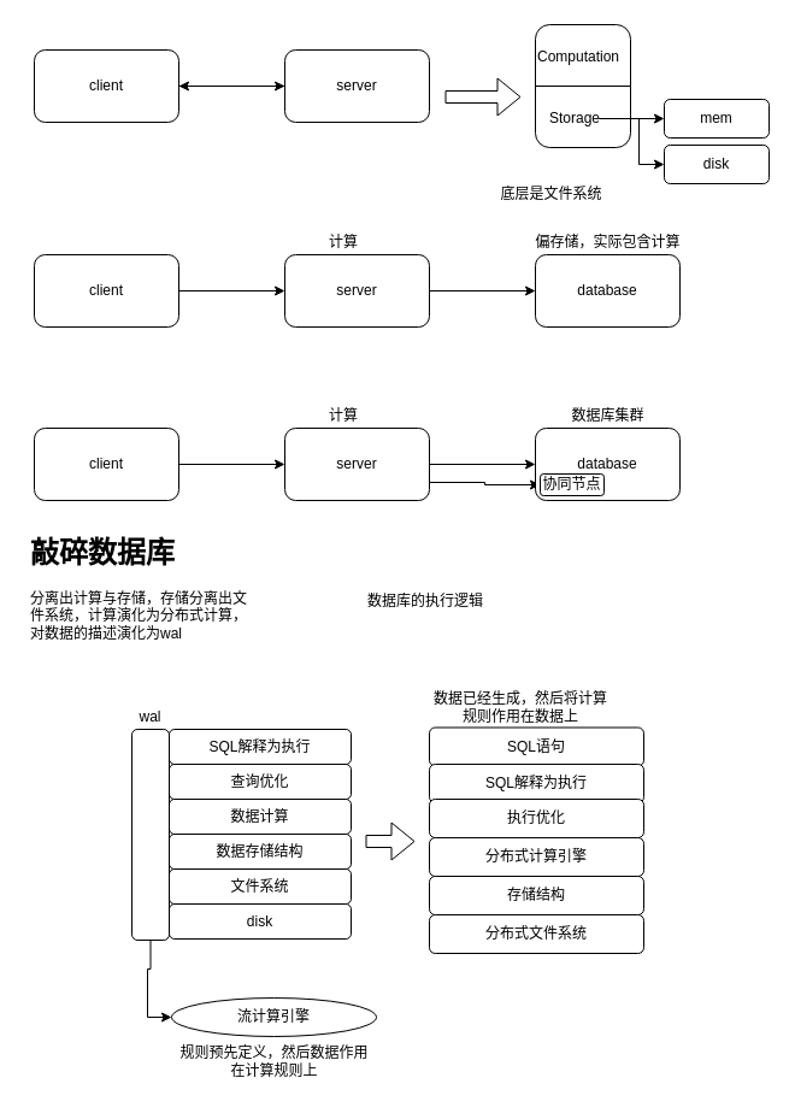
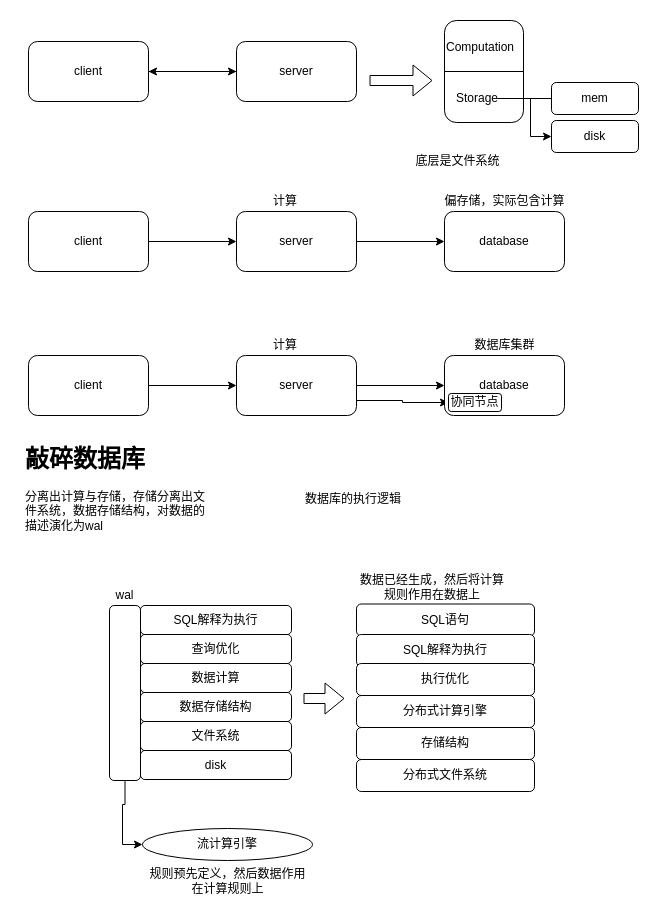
  <mxCell id="0" />
  <mxCell id="1" parent="0" />
  <mxCell id="2" style="edgeStyle=orthogonalEdgeStyle;rounded=0;orthogonalLoop=1;jettySize=auto;html=1;entryX=0;entryY=0.5;entryDx=0;entryDy=0;" edge="1" parent="1" source="3" target="5"><mxGeometry relative="1" as="geometry" /></mxCell>
  <mxCell id="3" value="client" style="rounded=1;whiteSpace=wrap;html=1;" vertex="1" parent="1"><mxGeometry x="28" y="41" width="120" height="60" as="geometry" /></mxCell>
  <mxCell id="4" style="edgeStyle=orthogonalEdgeStyle;rounded=0;orthogonalLoop=1;jettySize=auto;html=1;" edge="1" parent="1" source="5" target="3"><mxGeometry relative="1" as="geometry" /></mxCell>
  <mxCell id="5" value="server" style="rounded=1;whiteSpace=wrap;html=1;" vertex="1" parent="1"><mxGeometry x="236" y="41" width="120" height="60" as="geometry" /></mxCell>
  <mxCell id="6" value="" style="rounded=1;whiteSpace=wrap;html=1;" vertex="1" parent="1"><mxGeometry x="444" y="20" width="79" height="102" as="geometry" /></mxCell>
  <mxCell id="7" value="" style="endArrow=none;html=1;exitX=0;exitY=0.5;exitDx=0;exitDy=0;entryX=1;entryY=0.5;entryDx=0;entryDy=0;" edge="1" parent="1" source="6" target="6"><mxGeometry width="50" height="50" relative="1" as="geometry"><mxPoint x="371" y="213" as="sourcePoint" /><mxPoint x="421" y="163" as="targetPoint" /></mxGeometry></mxCell>
  <mxCell id="8" value="Computation" style="text;html=1;strokeColor=none;fillColor=none;align=center;verticalAlign=middle;whiteSpace=wrap;rounded=0;" vertex="1" parent="1"><mxGeometry x="460" y="37" width="40" height="20" as="geometry" /></mxCell>
- <mxCell id="9" style="edgeStyle=orthogonalEdgeStyle;rounded=0;orthogonalLoop=1;jettySize=auto;html=1;entryX=0;entryY=0.5;entryDx=0;entryDy=0;" edge="1" parent="1" source="11" target="12"><mxGeometry relative="1" as="geometry" /></mxCell>
+ <mxCell id="9" style="edgeStyle=orthogonalEdgeStyle;rounded=0;orthogonalLoop=1;jettySize=auto;html=1;entryX=0;entryY=0.5;entryDx=0;entryDy=0;endArrow=none;" edge="1" parent="1" source="11" target="12"><mxGeometry relative="1" as="geometry" /></mxCell>
  <mxCell id="10" style="edgeStyle=orthogonalEdgeStyle;rounded=0;orthogonalLoop=1;jettySize=auto;html=1;entryX=0;entryY=0.5;entryDx=0;entryDy=0;" edge="1" parent="1" source="11" target="13"><mxGeometry relative="1" as="geometry"><Array as="points"><mxPoint x="530" y="98" /><mxPoint x="530" y="136" /></Array></mxGeometry></mxCell>
  <mxCell id="11" value="Storage" style="text;html=1;strokeColor=none;fillColor=none;align=center;verticalAlign=middle;whiteSpace=wrap;rounded=0;" vertex="1" parent="1"><mxGeometry x="457" y="88" width="40" height="20" as="geometry" /></mxCell>
  <mxCell id="12" value="mem" style="rounded=1;whiteSpace=wrap;html=1;" vertex="1" parent="1"><mxGeometry x="551" y="82" width="87" height="32" as="geometry" /></mxCell>
  <mxCell id="13" value="disk" style="rounded=1;whiteSpace=wrap;html=1;" vertex="1" parent="1"><mxGeometry x="551" y="120" width="87" height="32" as="geometry" /></mxCell>
  <mxCell id="14" value="" style="shape=flexArrow;endArrow=classic;html=1;" edge="1" parent="1"><mxGeometry width="50" height="50" relative="1" as="geometry"><mxPoint x="369" y="80" as="sourcePoint" /><mxPoint x="432" y="80" as="targetPoint" /></mxGeometry></mxCell>
  <mxCell id="15" style="edgeStyle=orthogonalEdgeStyle;rounded=0;orthogonalLoop=1;jettySize=auto;html=1;entryX=0;entryY=0.5;entryDx=0;entryDy=0;" edge="1" parent="1" source="16" target="18"><mxGeometry relative="1" as="geometry" /></mxCell>
  <mxCell id="16" value="client" style="rounded=1;whiteSpace=wrap;html=1;" vertex="1" parent="1"><mxGeometry x="28" y="211" width="120" height="60" as="geometry" /></mxCell>
  <mxCell id="17" style="edgeStyle=orthogonalEdgeStyle;rounded=0;orthogonalLoop=1;jettySize=auto;html=1;entryX=0;entryY=0.5;entryDx=0;entryDy=0;" edge="1" parent="1" source="18" target="19"><mxGeometry relative="1" as="geometry" /></mxCell>
  <mxCell id="18" value="server" style="rounded=1;whiteSpace=wrap;html=1;" vertex="1" parent="1"><mxGeometry x="236" y="211" width="120" height="60" as="geometry" /></mxCell>
  <mxCell id="19" value="database" style="rounded=1;whiteSpace=wrap;html=1;" vertex="1" parent="1"><mxGeometry x="444" y="211" width="120" height="60" as="geometry" /></mxCell>
  <mxCell id="20" value="计算" style="text;html=1;strokeColor=none;fillColor=none;align=center;verticalAlign=middle;whiteSpace=wrap;rounded=0;" vertex="1" parent="1"><mxGeometry x="265" y="191" width="40" height="20" as="geometry" /></mxCell>
  <mxCell id="21" value="偏存储，实际包含计算" style="text;html=1;strokeColor=none;fillColor=none;align=center;verticalAlign=middle;whiteSpace=wrap;rounded=0;" vertex="1" parent="1"><mxGeometry x="441.5" y="191" width="125" height="20" as="geometry" /></mxCell>
  <mxCell id="22" value="底层是文件系统" style="text;html=1;strokeColor=none;fillColor=none;align=center;verticalAlign=middle;whiteSpace=wrap;rounded=0;" vertex="1" parent="1"><mxGeometry x="409" y="151" width="97" height="20" as="geometry" /></mxCell>
  <mxCell id="23" style="edgeStyle=orthogonalEdgeStyle;rounded=0;orthogonalLoop=1;jettySize=auto;html=1;entryX=0;entryY=0.5;entryDx=0;entryDy=0;" edge="1" parent="1" source="24" target="27"><mxGeometry relative="1" as="geometry" /></mxCell>
  <mxCell id="24" value="client" style="rounded=1;whiteSpace=wrap;html=1;" vertex="1" parent="1"><mxGeometry x="28" y="355" width="120" height="60" as="geometry" /></mxCell>
  <mxCell id="25" style="edgeStyle=orthogonalEdgeStyle;rounded=0;orthogonalLoop=1;jettySize=auto;html=1;entryX=0;entryY=0.5;entryDx=0;entryDy=0;" edge="1" parent="1" source="27" target="28"><mxGeometry relative="1" as="geometry" /></mxCell>
  <mxCell id="26" style="edgeStyle=orthogonalEdgeStyle;rounded=0;orthogonalLoop=1;jettySize=auto;html=1;exitX=1;exitY=0.75;exitDx=0;exitDy=0;entryX=0;entryY=0.5;entryDx=0;entryDy=0;" edge="1" parent="1" source="27" target="31"><mxGeometry relative="1" as="geometry" /></mxCell>
  <mxCell id="27" value="server" style="rounded=1;whiteSpace=wrap;html=1;" vertex="1" parent="1"><mxGeometry x="236" y="355" width="120" height="60" as="geometry" /></mxCell>
  <mxCell id="28" value="database" style="rounded=1;whiteSpace=wrap;html=1;" vertex="1" parent="1"><mxGeometry x="444" y="355" width="120" height="60" as="geometry" /></mxCell>
  <mxCell id="29" value="计算" style="text;html=1;strokeColor=none;fillColor=none;align=center;verticalAlign=middle;whiteSpace=wrap;rounded=0;" vertex="1" parent="1"><mxGeometry x="265" y="335" width="40" height="20" as="geometry" /></mxCell>
  <mxCell id="30" value="数据库集群" style="text;html=1;strokeColor=none;fillColor=none;align=center;verticalAlign=middle;whiteSpace=wrap;rounded=0;" vertex="1" parent="1"><mxGeometry x="441.5" y="335" width="125" height="20" as="geometry" /></mxCell>
  <mxCell id="31" value="协同节点" style="rounded=1;whiteSpace=wrap;html=1;" vertex="1" parent="1"><mxGeometry x="448" y="393" width="53" height="18" as="geometry" /></mxCell>
- <mxCell id="32" value="&lt;h1&gt;敲碎数据库&lt;/h1&gt;&lt;p&gt;分离出计算与存储，存储分离出文件系统，计算演化为分布式计算，对数据的描述演化为wal&lt;/p&gt;" style="text;html=1;strokeColor=none;fillColor=none;spacing=5;spacingTop=-20;whiteSpace=wrap;overflow=hidden;rounded=0;" vertex="1" parent="1"><mxGeometry x="20" y="439" width="190" height="102" as="geometry" /></mxCell>
+ <mxCell id="32" value="&lt;h1&gt;敲碎数据库&lt;/h1&gt;&lt;p&gt;分离出计算与存储，存储分离出文件系统，数据存储结构，对数据的描述演化为wal&lt;/p&gt;" style="text;html=1;strokeColor=none;fillColor=none;spacing=5;spacingTop=-20;whiteSpace=wrap;overflow=hidden;rounded=0;" vertex="1" parent="1"><mxGeometry x="20" y="439" width="190" height="102" as="geometry" /></mxCell>
  <mxCell id="33" value="分布式文件系统" style="rounded=1;whiteSpace=wrap;html=1;" vertex="1" parent="1"><mxGeometry x="356" y="759" width="178" height="32" as="geometry" /></mxCell>
  <mxCell id="34" value="存储结构" style="rounded=1;whiteSpace=wrap;html=1;" vertex="1" parent="1"><mxGeometry x="356" y="727" width="178" height="32" as="geometry" /></mxCell>
  <mxCell id="35" value="数据库的执行逻辑" style="text;html=1;strokeColor=none;fillColor=none;align=center;verticalAlign=middle;whiteSpace=wrap;rounded=0;" vertex="1" parent="1"><mxGeometry x="294" y="489" width="118" height="20" as="geometry" /></mxCell>
  <mxCell id="36" value="disk" style="rounded=1;whiteSpace=wrap;html=1;" vertex="1" parent="1"><mxGeometry x="140" y="750" width="151" height="29" as="geometry" /></mxCell>
  <mxCell id="37" value="文件系统" style="rounded=1;whiteSpace=wrap;html=1;" vertex="1" parent="1"><mxGeometry x="140" y="721" width="151" height="29" as="geometry" /></mxCell>
  <mxCell id="38" value="数据存储结构" style="rounded=1;whiteSpace=wrap;html=1;" vertex="1" parent="1"><mxGeometry x="140" y="692" width="151" height="29" as="geometry" /></mxCell>
  <mxCell id="39" value="数据计算" style="rounded=1;whiteSpace=wrap;html=1;" vertex="1" parent="1"><mxGeometry x="140" y="663" width="151" height="29" as="geometry" /></mxCell>
  <mxCell id="40" value="查询优化" style="rounded=1;whiteSpace=wrap;html=1;" vertex="1" parent="1"><mxGeometry x="140" y="634" width="151" height="29" as="geometry" /></mxCell>
  <mxCell id="41" value="SQL解释为执行" style="rounded=1;whiteSpace=wrap;html=1;" vertex="1" parent="1"><mxGeometry x="140" y="605" width="151" height="29" as="geometry" /></mxCell>
  <mxCell id="42" style="edgeStyle=orthogonalEdgeStyle;rounded=0;orthogonalLoop=1;jettySize=auto;html=1;entryX=0;entryY=0.5;entryDx=0;entryDy=0;exitX=0.5;exitY=1;exitDx=0;exitDy=0;" edge="1" parent="1" source="43" target="51"><mxGeometry relative="1" as="geometry"><Array as="points"><mxPoint x="125" y="804" /><mxPoint x="122" y="804" /><mxPoint x="122" y="844" /></Array></mxGeometry></mxCell>
  <mxCell id="43" value="" style="rounded=1;whiteSpace=wrap;html=1;" vertex="1" parent="1"><mxGeometry x="109" y="605" width="31" height="175" as="geometry" /></mxCell>
  <mxCell id="44" value="wal" style="text;html=1;strokeColor=none;fillColor=none;align=center;verticalAlign=middle;whiteSpace=wrap;rounded=0;" vertex="1" parent="1"><mxGeometry x="109" y="585" width="31" height="20" as="geometry" /></mxCell>
  <mxCell id="45" value="分布式计算引擎" style="rounded=1;whiteSpace=wrap;html=1;" vertex="1" parent="1"><mxGeometry x="356" y="695" width="178" height="32" as="geometry" /></mxCell>
  <mxCell id="46" value="SQL语句" style="rounded=1;whiteSpace=wrap;html=1;" vertex="1" parent="1"><mxGeometry x="356" y="603.5" width="178" height="32" as="geometry" /></mxCell>
  <mxCell id="47" value="SQL解释为执行" style="rounded=1;whiteSpace=wrap;html=1;" vertex="1" parent="1"><mxGeometry x="356" y="634" width="178" height="32" as="geometry" /></mxCell>
  <mxCell id="48" value="执行优化" style="rounded=1;whiteSpace=wrap;html=1;" vertex="1" parent="1"><mxGeometry x="356" y="663" width="178" height="32" as="geometry" /></mxCell>
  <mxCell id="49" value="数据已经生成，然后将计算规则作用在数据上" style="text;html=1;strokeColor=none;fillColor=none;align=center;verticalAlign=middle;whiteSpace=wrap;rounded=0;" vertex="1" parent="1"><mxGeometry x="356" y="577" width="152" height="20" as="geometry" /></mxCell>
  <mxCell id="50" value="" style="shape=flexArrow;endArrow=classic;html=1;" edge="1" parent="1"><mxGeometry width="50" height="50" relative="1" as="geometry"><mxPoint x="303" y="698" as="sourcePoint" /><mxPoint x="344" y="698" as="targetPoint" /></mxGeometry></mxCell>
  <mxCell id="51" value="流计算引擎" style="ellipse;whiteSpace=wrap;html=1;" vertex="1" parent="1"><mxGeometry x="142" y="828" width="170" height="32" as="geometry" /></mxCell>
  <mxCell id="52" value="规则预先定义，然后数据作用在计算规则上" style="text;html=1;strokeColor=none;fillColor=none;align=center;verticalAlign=middle;whiteSpace=wrap;rounded=0;" vertex="1" parent="1"><mxGeometry x="146.5" y="860" width="161" height="42" as="geometry" /></mxCell>
